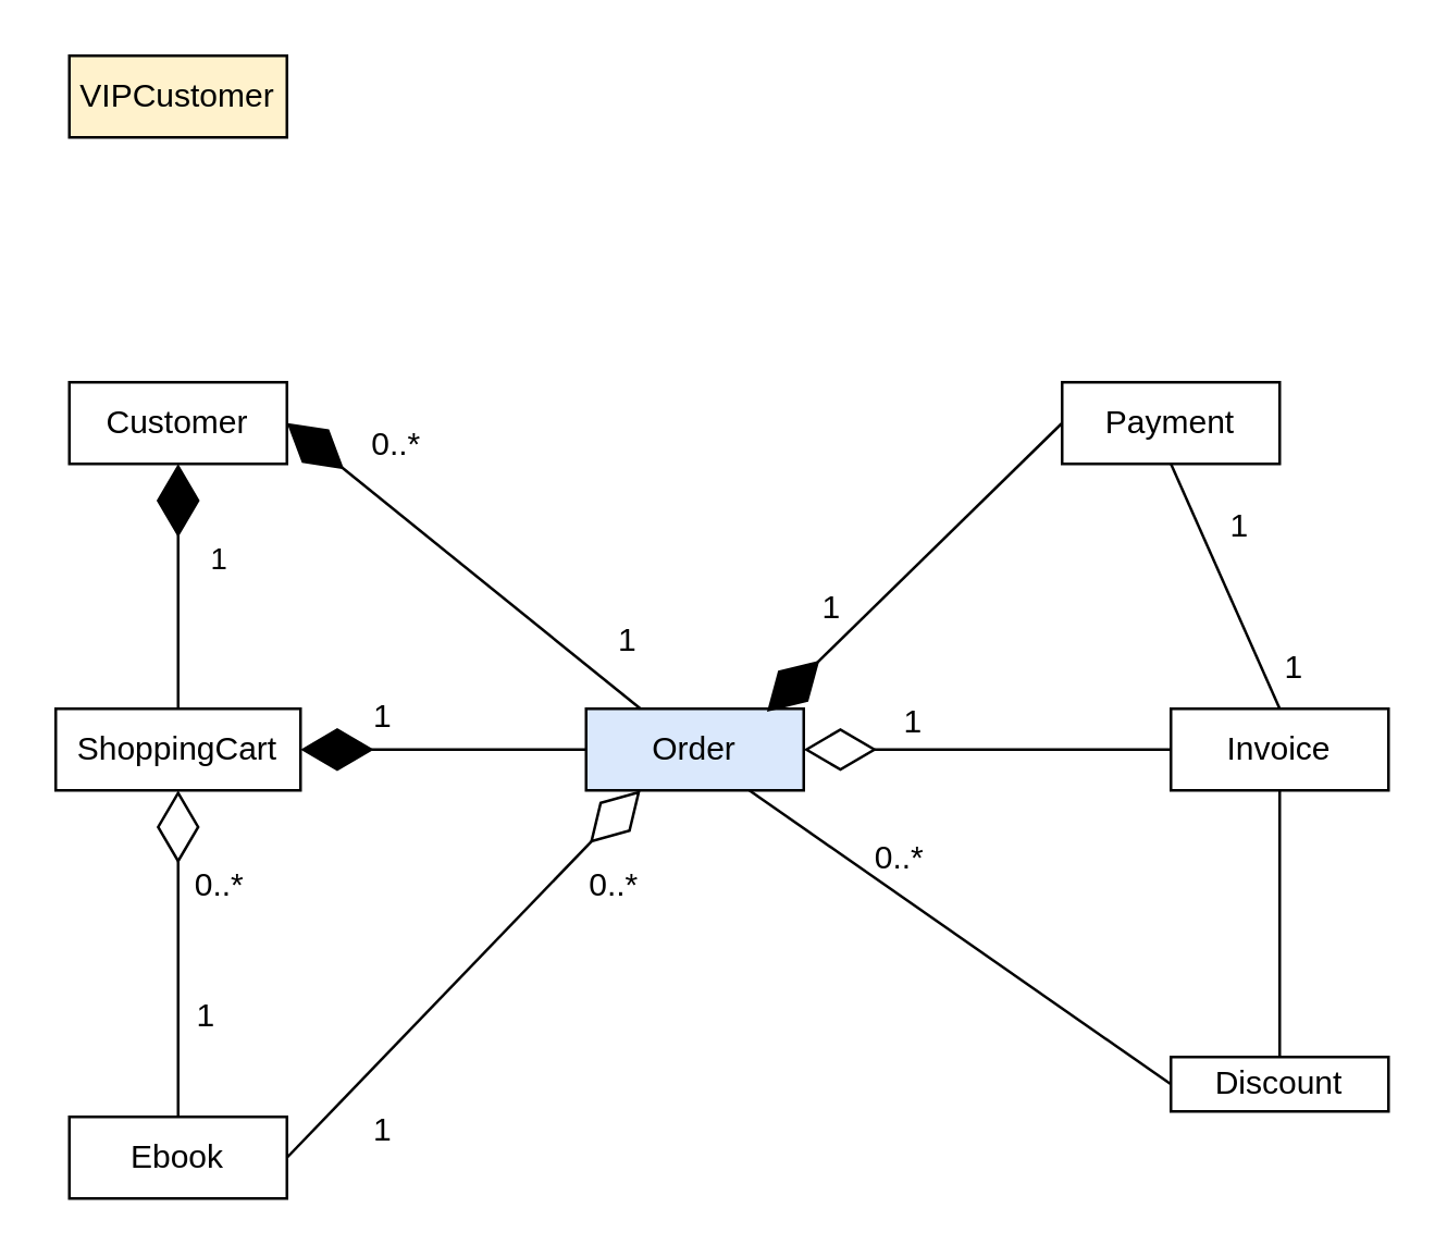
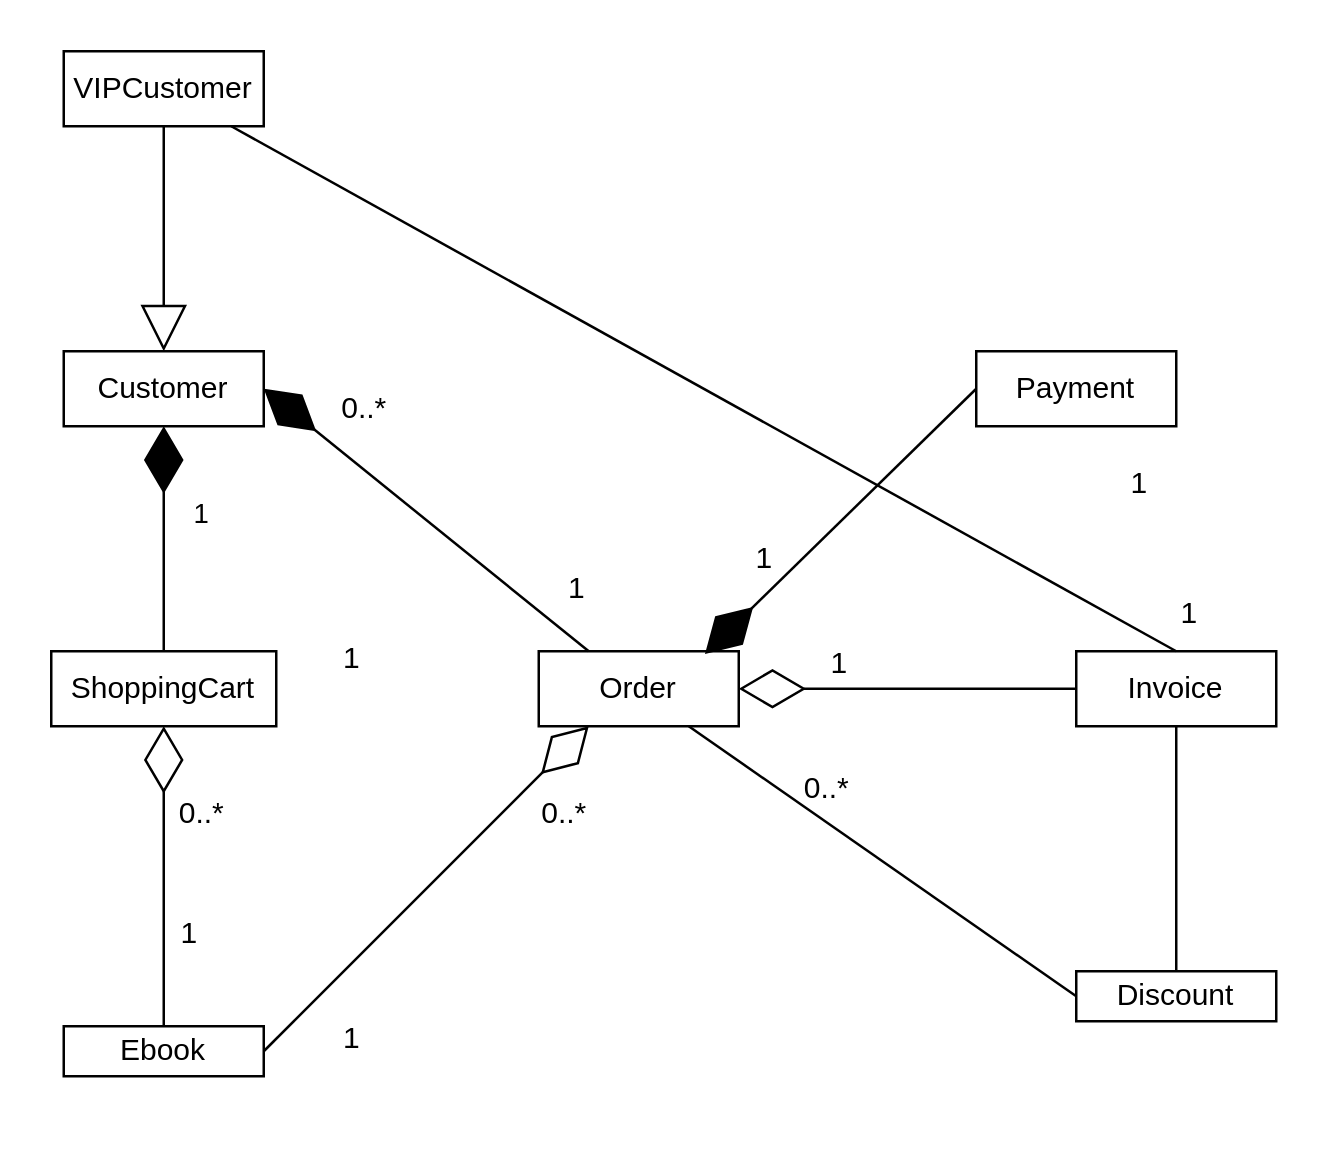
  <mxCell id="0" />
  <mxCell id="1" parent="0" />
  <mxCell id="2" value="ShoppingCart" style="rounded=0;whiteSpace=wrap;html=1;" vertex="1" parent="1"><mxGeometry x="20" y="260" width="90" height="30" as="geometry" /></mxCell>
- <mxCell id="3" value="Ebook" style="rounded=0;whiteSpace=wrap;html=1;" vertex="1" parent="1"><mxGeometry x="25" y="410" width="80" height="30" as="geometry" /></mxCell>
+ <mxCell id="3" value="Ebook" style="rounded=0;whiteSpace=wrap;html=1;" vertex="1" parent="1"><mxGeometry x="25" y="410" width="80" height="20" as="geometry" /></mxCell>
  <mxCell id="4" value="Invoice" style="rounded=0;whiteSpace=wrap;html=1;" vertex="1" parent="1"><mxGeometry x="430" y="260" width="80" height="30" as="geometry" /></mxCell>
  <mxCell id="5" value="Payment" style="rounded=0;whiteSpace=wrap;html=1;" vertex="1" parent="1"><mxGeometry x="390" y="140" width="80" height="30" as="geometry" /></mxCell>
  <mxCell id="6" value="Customer" style="rounded=0;whiteSpace=wrap;html=1;" vertex="1" parent="1"><mxGeometry x="25" y="140" width="80" height="30" as="geometry" /></mxCell>
  <mxCell id="7" value="Discount" style="rounded=0;whiteSpace=wrap;html=1;" vertex="1" parent="1"><mxGeometry x="430" y="388" width="80" height="20" as="geometry" /></mxCell>
- <mxCell id="8" value="Order" style="rounded=0;whiteSpace=wrap;html=1;fillColor=#dae8fc;" vertex="1" parent="1"><mxGeometry x="215" y="260" width="80" height="30" as="geometry" /></mxCell>
+ <mxCell id="8" value="Order" style="rounded=0;whiteSpace=wrap;html=1;" vertex="1" parent="1"><mxGeometry x="215" y="260" width="80" height="30" as="geometry" /></mxCell>
  <mxCell id="9" value="" style="endArrow=diamondThin;endFill=1;endSize=24;html=1;rounded=0;entryX=0.5;entryY=1;entryDx=0;entryDy=0;exitX=0.5;exitY=0;exitDx=0;exitDy=0;" edge="1" parent="1" source="2" target="6"><mxGeometry width="160" relative="1" as="geometry"><mxPoint x="55" y="490" as="sourcePoint" /><mxPoint x="215" y="490" as="targetPoint" /></mxGeometry></mxCell>
  <mxCell id="10" value="0..*" style="text;html=1;align=center;verticalAlign=middle;resizable=0;points=[];autosize=1;strokeColor=none;fillColor=none;" vertex="1" parent="1"><mxGeometry x="60" y="310" width="40" height="30" as="geometry" /></mxCell>
  <mxCell id="11" value="" style="endArrow=diamondThin;endFill=1;endSize=24;html=1;rounded=0;entryX=1;entryY=0.5;entryDx=0;entryDy=0;exitX=0.25;exitY=0;exitDx=0;exitDy=0;" edge="1" parent="1" source="8" target="6"><mxGeometry width="160" relative="1" as="geometry"><mxPoint x="35" y="340" as="sourcePoint" /><mxPoint x="195" y="340" as="targetPoint" /></mxGeometry></mxCell>
  <mxCell id="12" value="0..*" style="text;html=1;align=center;verticalAlign=middle;resizable=0;points=[];autosize=1;strokeColor=none;fillColor=none;" vertex="1" parent="1"><mxGeometry x="125" y="148" width="40" height="30" as="geometry" /></mxCell>
  <mxCell id="13" value="1" style="text;html=1;align=center;verticalAlign=middle;resizable=0;points=[];autosize=1;strokeColor=none;fillColor=none;" vertex="1" parent="1"><mxGeometry x="215" y="220" width="30" height="30" as="geometry" /></mxCell>
  <mxCell id="14" value="" style="endArrow=diamondThin;endFill=0;endSize=24;html=1;rounded=0;entryX=0.25;entryY=1;entryDx=0;entryDy=0;exitX=1;exitY=0.5;exitDx=0;exitDy=0;" edge="1" parent="1" source="3" target="8"><mxGeometry width="160" relative="1" as="geometry"><mxPoint x="275" y="420" as="sourcePoint" /><mxPoint x="285" y="330" as="targetPoint" /></mxGeometry></mxCell>
  <mxCell id="15" value="0..*" style="text;html=1;align=center;verticalAlign=middle;resizable=0;points=[];autosize=1;strokeColor=none;fillColor=none;" vertex="1" parent="1"><mxGeometry x="205" y="310" width="40" height="30" as="geometry" /></mxCell>
  <mxCell id="16" value="1" style="text;html=1;align=center;verticalAlign=middle;resizable=0;points=[];autosize=1;strokeColor=none;fillColor=none;" vertex="1" parent="1"><mxGeometry x="125" y="400" width="30" height="30" as="geometry" /></mxCell>
  <mxCell id="17" style="edgeStyle=orthogonalEdgeStyle;rounded=0;orthogonalLoop=1;jettySize=auto;html=1;exitX=0.5;exitY=1;exitDx=0;exitDy=0;" edge="1" parent="1" source="4" target="4"><mxGeometry relative="1" as="geometry" /></mxCell>
  <mxCell id="18" value="1" style="text;html=1;align=center;verticalAlign=middle;resizable=0;points=[];autosize=1;strokeColor=none;fillColor=none;" vertex="1" parent="1"><mxGeometry x="290" y="208" width="30" height="30" as="geometry" /></mxCell>
  <mxCell id="19" value="" style="endArrow=none;html=1;rounded=0;entryX=0.5;entryY=1;entryDx=0;entryDy=0;exitX=0.5;exitY=0;exitDx=0;exitDy=0;" edge="1" parent="1" source="7" target="4"><mxGeometry width="50" height="50" relative="1" as="geometry"><mxPoint x="300" y="390" as="sourcePoint" /><mxPoint x="350" y="340" as="targetPoint" /></mxGeometry></mxCell>
  <mxCell id="20" value="&lt;font style=&quot;font-size: 11px;&quot;&gt;1&lt;/font&gt;" style="text;html=1;align=center;verticalAlign=middle;resizable=0;points=[];autosize=1;strokeColor=none;fillColor=none;" vertex="1" parent="1"><mxGeometry x="65" y="190" width="30" height="30" as="geometry" /></mxCell>
  <mxCell id="21" value="1" style="text;html=1;align=center;verticalAlign=middle;resizable=0;points=[];autosize=1;strokeColor=none;fillColor=none;" vertex="1" parent="1"><mxGeometry x="60" y="358" width="30" height="30" as="geometry" /></mxCell>
  <mxCell id="22" value="1" style="text;html=1;align=center;verticalAlign=middle;resizable=0;points=[];autosize=1;strokeColor=none;fillColor=none;" vertex="1" parent="1"><mxGeometry x="320" y="250" width="30" height="30" as="geometry" /></mxCell>
  <mxCell id="23" value="" style="endArrow=diamondThin;endFill=1;endSize=24;html=1;rounded=0;exitX=0;exitY=0.5;exitDx=0;exitDy=0;entryX=0.831;entryY=0.037;entryDx=0;entryDy=0;entryPerimeter=0;" edge="1" parent="1" source="5" target="8"><mxGeometry width="160" relative="1" as="geometry"><mxPoint x="280" y="370" as="sourcePoint" /><mxPoint x="300" y="270" as="targetPoint" /></mxGeometry></mxCell>
- <mxCell id="24" value="" style="endArrow=diamondThin;endFill=1;endSize=24;html=1;rounded=0;entryX=1;entryY=0.5;entryDx=0;entryDy=0;exitX=0;exitY=0.5;exitDx=0;exitDy=0;" edge="1" parent="1" source="8" target="2"><mxGeometry width="160" relative="1" as="geometry"><mxPoint x="280" y="370" as="sourcePoint" /><mxPoint x="440" y="370" as="targetPoint" /></mxGeometry></mxCell>
  <mxCell id="25" value="1" style="text;html=1;align=center;verticalAlign=middle;resizable=0;points=[];autosize=1;strokeColor=none;fillColor=none;" vertex="1" parent="1"><mxGeometry x="125" y="248" width="30" height="30" as="geometry" /></mxCell>
- <mxCell id="26" value="" style="endArrow=none;html=1;rounded=0;entryX=0.5;entryY=1;entryDx=0;entryDy=0;exitX=0.5;exitY=0;exitDx=0;exitDy=0;" edge="1" parent="1" source="4" target="5"><mxGeometry width="50" height="50" relative="1" as="geometry"><mxPoint x="340" y="390" as="sourcePoint" /><mxPoint x="390" y="340" as="targetPoint" /></mxGeometry></mxCell>
+ <mxCell id="26" value="" style="endArrow=none;html=1;rounded=0;exitX=0.5;exitY=0;exitDx=0;exitDy=0;" edge="1" parent="1" source="4" target="33"><mxGeometry width="50" height="50" relative="1" as="geometry"><mxPoint x="340" y="390" as="sourcePoint" /><mxPoint x="390" y="340" as="targetPoint" /></mxGeometry></mxCell>
  <mxCell id="27" value="1" style="text;html=1;align=center;verticalAlign=middle;resizable=0;points=[];autosize=1;strokeColor=none;fillColor=none;" vertex="1" parent="1"><mxGeometry x="440" y="178" width="30" height="30" as="geometry" /></mxCell>
  <mxCell id="28" value="1" style="text;html=1;align=center;verticalAlign=middle;resizable=0;points=[];autosize=1;strokeColor=none;fillColor=none;" vertex="1" parent="1"><mxGeometry x="460" y="230" width="30" height="30" as="geometry" /></mxCell>
  <mxCell id="29" value="" style="endArrow=diamondThin;endFill=0;endSize=24;html=1;rounded=0;entryX=1;entryY=0.5;entryDx=0;entryDy=0;exitX=0;exitY=0.5;exitDx=0;exitDy=0;" edge="1" parent="1" source="4" target="8"><mxGeometry width="160" relative="1" as="geometry"><mxPoint x="440" y="413" as="sourcePoint" /><mxPoint x="285" y="300" as="targetPoint" /></mxGeometry></mxCell>
  <mxCell id="30" value="0..*" style="text;html=1;align=center;verticalAlign=middle;resizable=0;points=[];autosize=1;strokeColor=none;fillColor=none;" vertex="1" parent="1"><mxGeometry x="310" y="300" width="40" height="30" as="geometry" /></mxCell>
  <mxCell id="31" value="" style="endArrow=none;html=1;rounded=0;entryX=0;entryY=0.5;entryDx=0;entryDy=0;exitX=0.75;exitY=1;exitDx=0;exitDy=0;" edge="1" parent="1" source="8" target="7"><mxGeometry width="50" height="50" relative="1" as="geometry"><mxPoint x="230" y="290" as="sourcePoint" /><mxPoint x="280" y="240" as="targetPoint" /></mxGeometry></mxCell>
  <mxCell id="32" value="" style="endArrow=diamondThin;endFill=0;endSize=24;html=1;rounded=0;entryX=0.5;entryY=1;entryDx=0;entryDy=0;exitX=0.5;exitY=0;exitDx=0;exitDy=0;" edge="1" parent="1" source="3" target="2"><mxGeometry width="160" relative="1" as="geometry"><mxPoint x="115" y="435" as="sourcePoint" /><mxPoint x="245" y="300" as="targetPoint" /></mxGeometry></mxCell>
- <mxCell id="33" value="VIPCustomer" style="rounded=0;whiteSpace=wrap;html=1;fillColor=#fff2cc;" vertex="1" parent="1"><mxGeometry x="25" width="80" height="30" as="geometry" y="20" /></mxCell>
+ <mxCell id="33" value="VIPCustomer" style="rounded=0;whiteSpace=wrap;html=1;" vertex="1" parent="1"><mxGeometry x="25" width="80" height="30" as="geometry" y="20" /></mxCell>
+ <mxCell id="34" value="" style="endArrow=block;endSize=16;endFill=0;html=1;rounded=0;entryX=0.5;entryY=0;entryDx=0;entryDy=0;exitX=0.5;exitY=1;exitDx=0;exitDy=0;" edge="1" parent="1" source="33" target="6"><mxGeometry width="160" relative="1" as="geometry"><mxPoint x="170" y="130" as="sourcePoint" /><mxPoint x="330" y="130" as="targetPoint" /></mxGeometry></mxCell>
